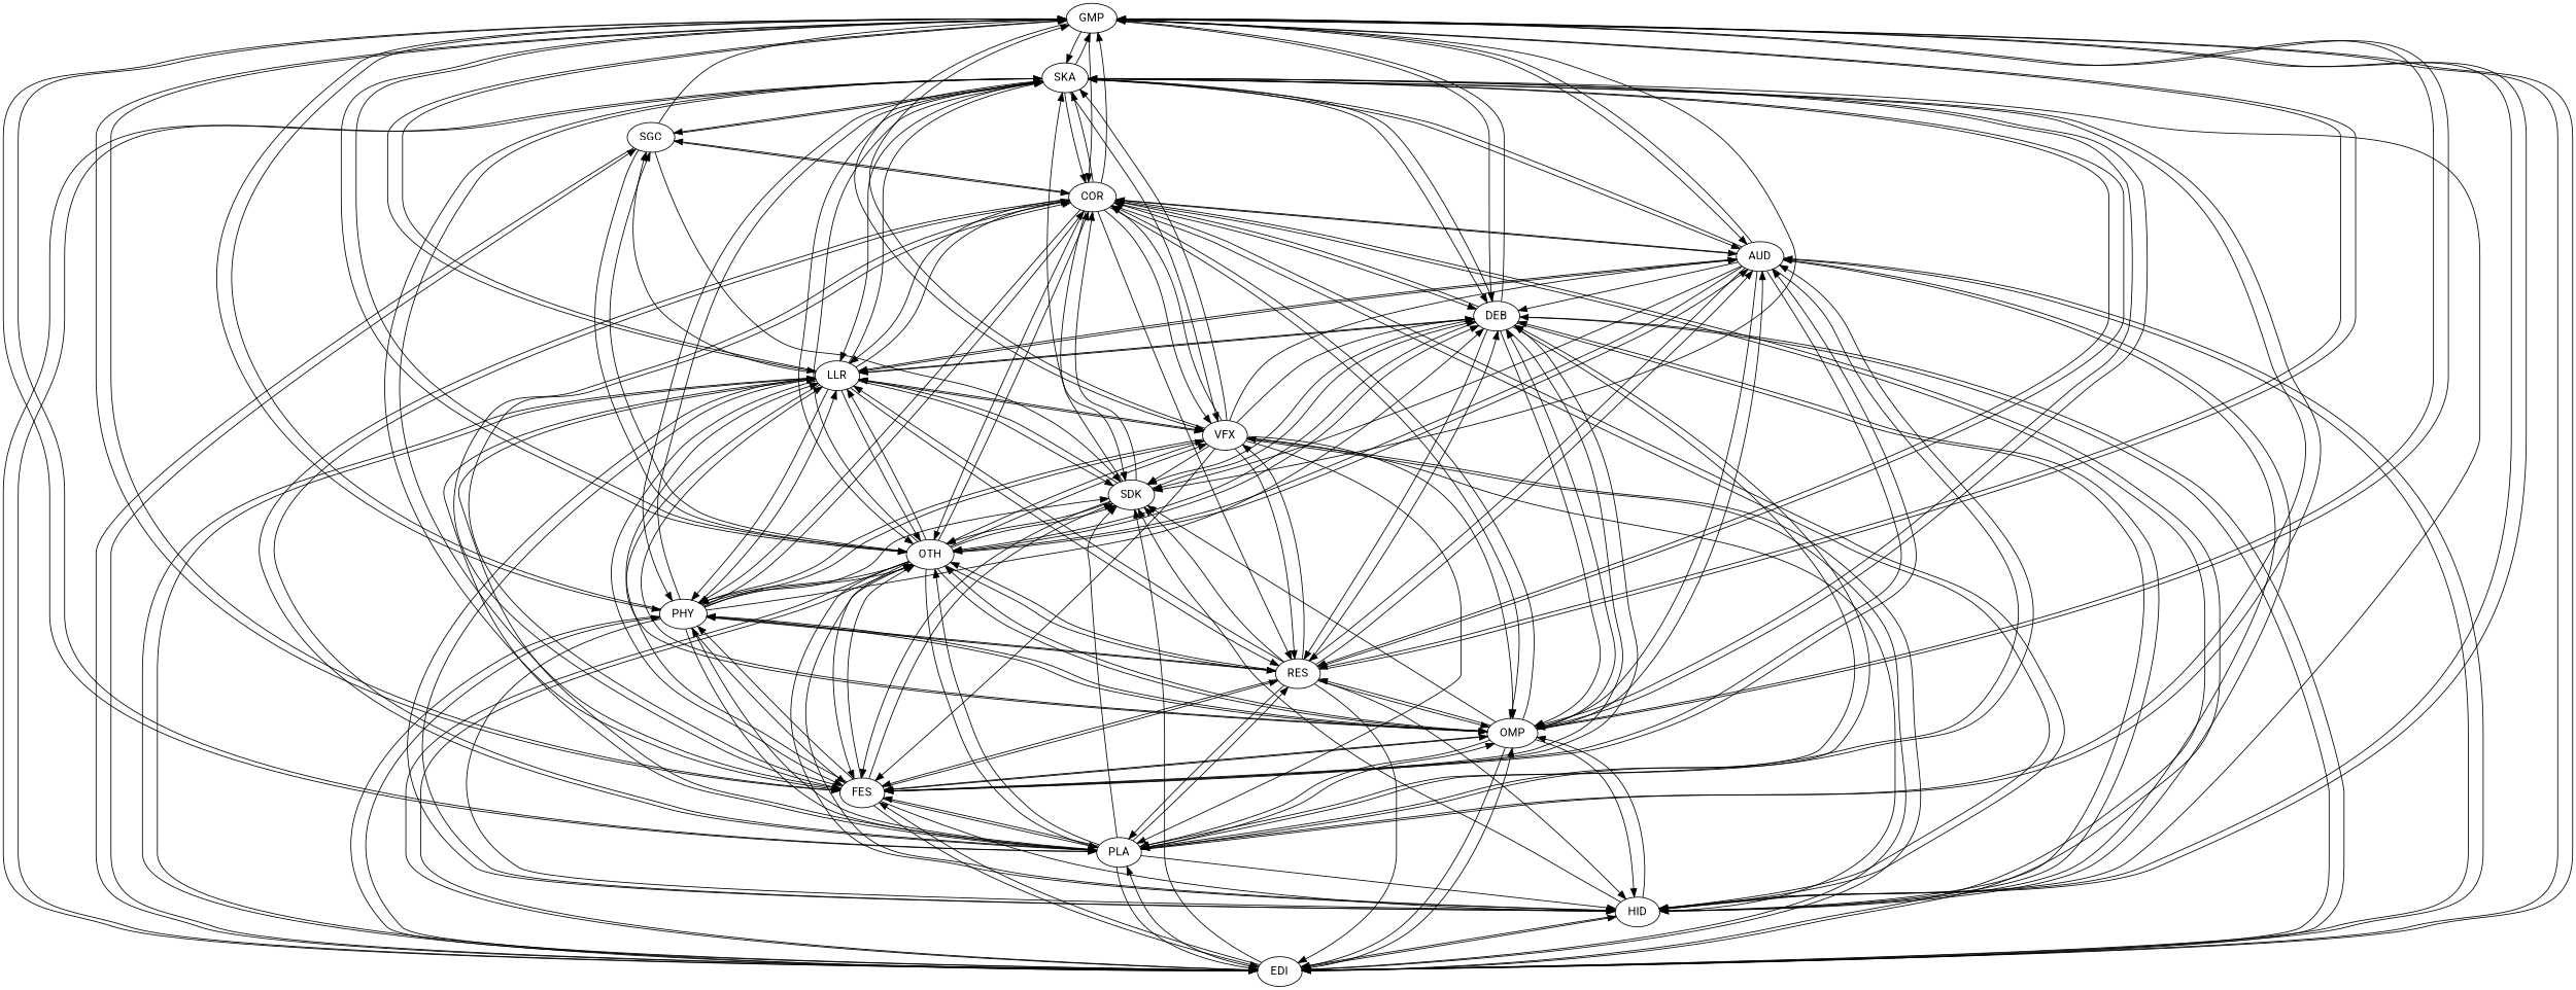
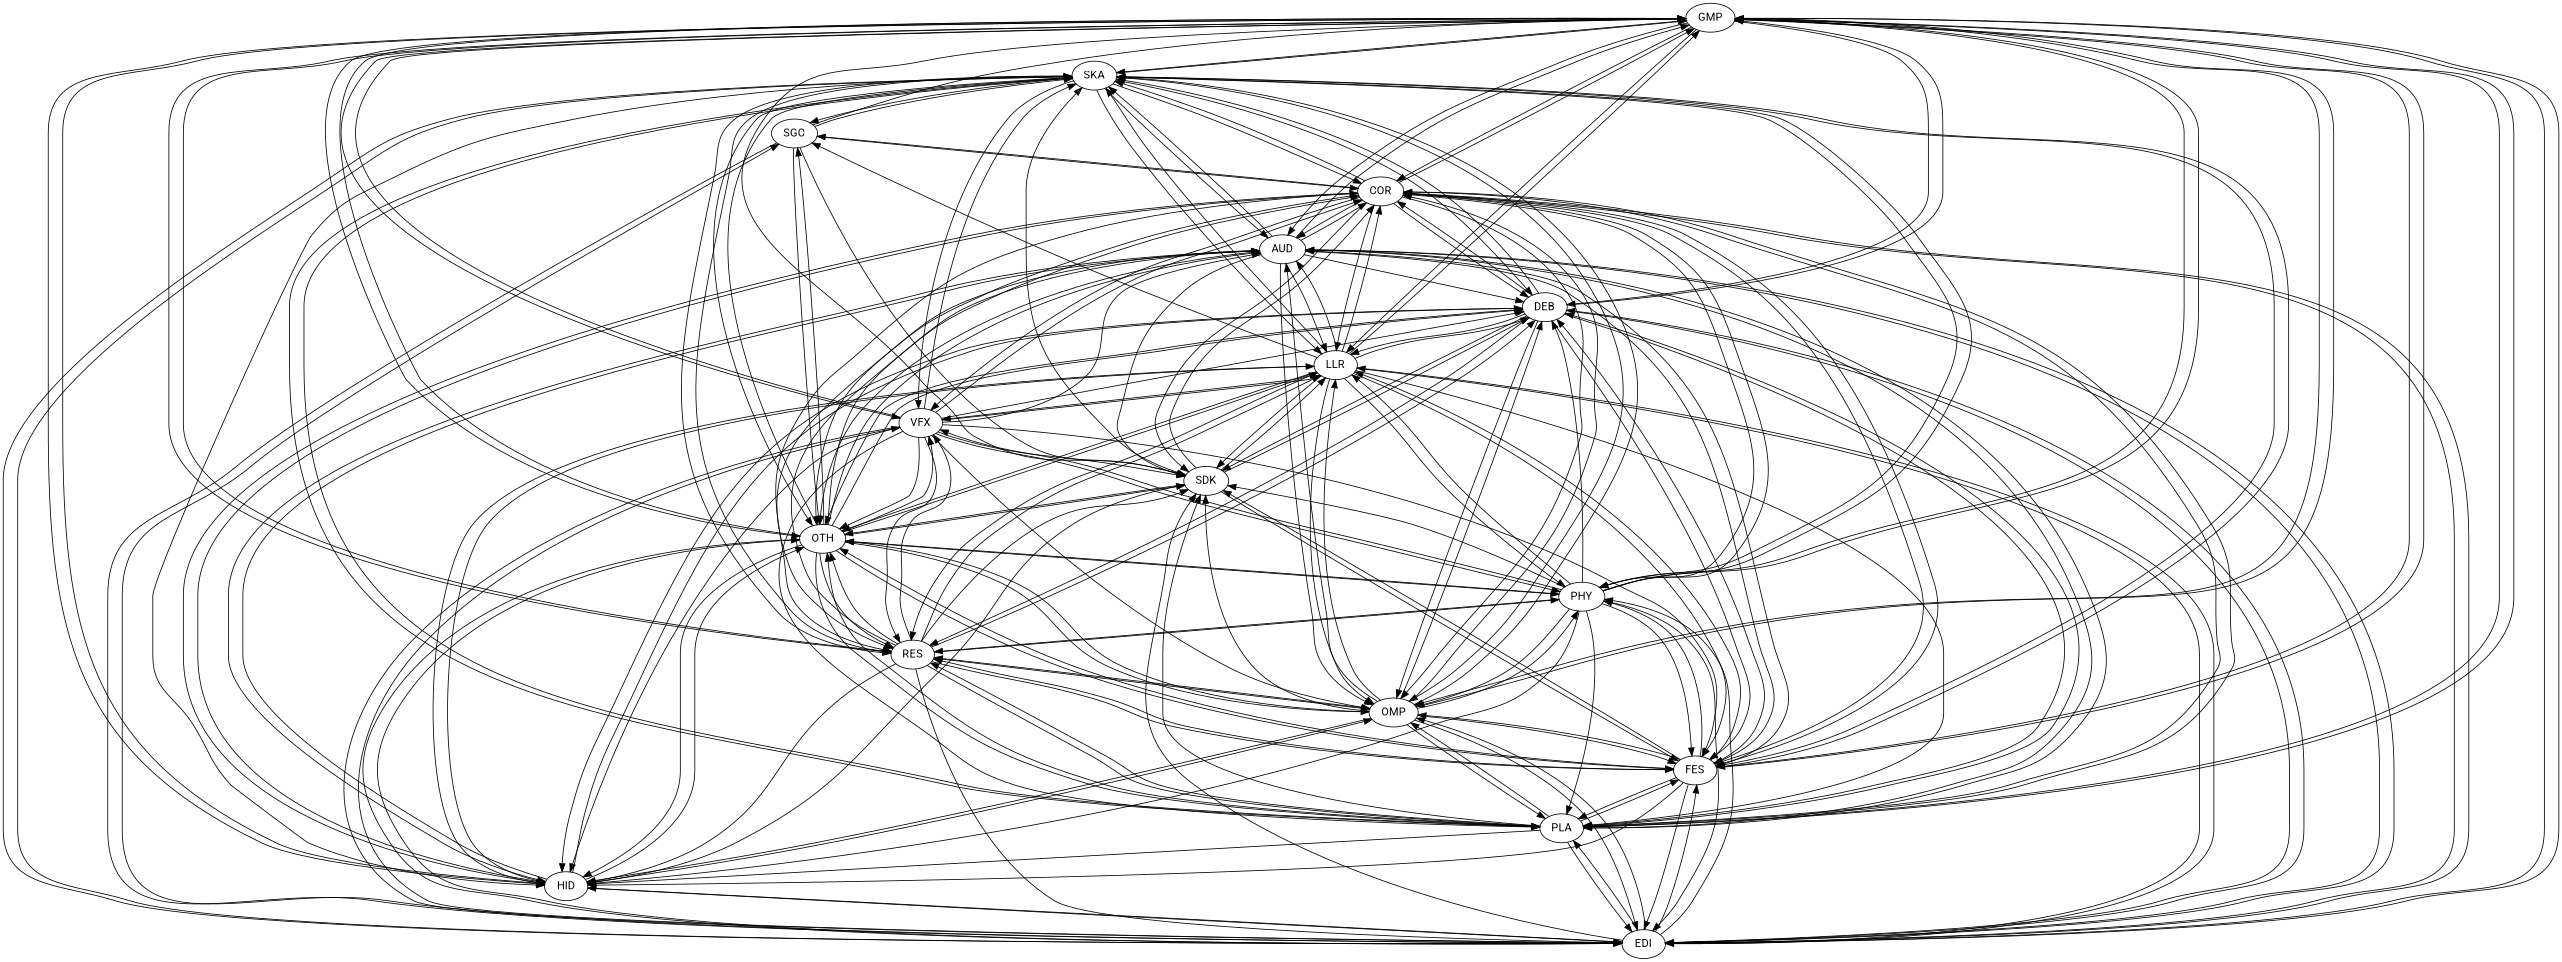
  digraph {
    fontname=Roboto
    node [fontname=Roboto]
    edge [fontname=Roboto]
    GMP
    SKA
    EDI
    HID
    PLA
    FES
    OMP
    RES
    OTH
    PHY
    SDK
    LLR
    VFX
    DEB
    COR
    AUD
    SGC
    GMP -> SKA
    GMP -> EDI
    GMP -> HID
    GMP -> PLA
    GMP -> FES
    GMP -> OMP
    GMP -> RES
    GMP -> OTH
    GMP -> PHY
    GMP -> SDK
    GMP -> LLR
    GMP -> VFX
    GMP -> DEB
    GMP -> COR
    GMP -> AUD
    SKA -> GMP
    SKA -> EDI
    SKA -> HID
    SKA -> PLA
    SKA -> FES
    SKA -> OMP
    SKA -> RES
    SKA -> OTH
    SKA -> PHY
    SKA -> LLR
    SKA -> VFX
    SKA -> DEB
    SKA -> COR
    SKA -> AUD
    SKA -> SGC
    EDI -> GMP
    EDI -> SKA
    EDI -> HID
    EDI -> PLA
    EDI -> FES
    EDI -> OMP
    EDI -> OTH
    EDI -> PHY
    EDI -> SDK
    EDI -> LLR
    EDI -> VFX
    EDI -> DEB
    EDI -> COR
    EDI -> AUD
    EDI -> SGC
    HID -> GMP
    HID -> EDI
    HID -> OMP
    HID -> OTH
    HID -> SDK
    HID -> LLR
    HID -> DEB
    HID -> COR
    HID -> AUD
    PLA -> GMP
    PLA -> SKA
    PLA -> EDI
    PLA -> HID
    PLA -> FES
    PLA -> OMP
    PLA -> RES
    PLA -> OTH
-   PLA -> PHY
    PLA -> SDK
-   PLA -> LLR
    PLA -> DEB
    PLA -> COR
    PLA -> AUD
    FES -> GMP
    FES -> SKA
    FES -> EDI
    FES -> HID
    FES -> PLA
    FES -> OMP
    FES -> RES
    FES -> OTH
    FES -> PHY
    FES -> SDK
    FES -> LLR
    FES -> DEB
    FES -> COR
    FES -> AUD
    OMP -> GMP
    OMP -> SKA
    OMP -> EDI
    OMP -> HID
    OMP -> PLA
    OMP -> FES
    OMP -> RES
    OMP -> OTH
    OMP -> PHY
    OMP -> SDK
    OMP -> LLR
    OMP -> DEB
    OMP -> COR
    OMP -> AUD
    RES -> GMP
    RES -> SKA
    RES -> EDI
    RES -> HID
    RES -> PLA
    RES -> FES
    RES -> OMP
    RES -> OTH
    RES -> PHY
    RES -> SDK
    RES -> LLR
    RES -> VFX
    RES -> DEB
    RES -> AUD
    OTH -> GMP
    OTH -> SKA
    OTH -> EDI
    OTH -> HID
    OTH -> PLA
    OTH -> FES
    OTH -> OMP
    OTH -> RES
    OTH -> PHY
    OTH -> SDK
    OTH -> LLR
    OTH -> VFX
    OTH -> DEB
    OTH -> COR
    OTH -> AUD
    OTH -> SGC
    PHY -> GMP
    PHY -> SKA
    PHY -> EDI
    PHY -> HID
    PHY -> PLA
    PHY -> FES
    PHY -> OMP
    PHY -> RES
    PHY -> OTH
    PHY -> SDK
    PHY -> LLR
    PHY -> VFX
    PHY -> DEB
    PHY -> COR
    SDK -> SKA
    SDK -> FES
    SDK -> OTH
    SDK -> LLR
    SDK -> DEB
    SDK -> COR
    LLR -> GMP
    LLR -> SKA
    LLR -> EDI
    LLR -> HID
    LLR -> PLA
    LLR -> FES
    LLR -> OMP
    LLR -> RES
    LLR -> OTH
    LLR -> PHY
    LLR -> SDK
    LLR -> VFX
    LLR -> DEB
    LLR -> COR
    LLR -> AUD
    LLR -> SGC
    VFX -> GMP
    VFX -> SKA
    VFX -> EDI
    VFX -> HID
    VFX -> PLA
    VFX -> FES
    VFX -> OMP
    VFX -> RES
    VFX -> OTH
    VFX -> PHY
    VFX -> SDK
    VFX -> LLR
    VFX -> DEB
    VFX -> COR
    VFX -> AUD
    DEB -> GMP
    DEB -> SKA
    DEB -> EDI
    DEB -> HID
    DEB -> PLA
    DEB -> FES
    DEB -> OMP
    DEB -> RES
    DEB -> OTH
    DEB -> SDK
    DEB -> LLR
    DEB -> COR
    COR -> GMP
    COR -> SKA
    COR -> EDI
    COR -> HID
    COR -> PLA
    COR -> FES
    COR -> OMP
    COR -> RES
    COR -> OTH
    COR -> PHY
    COR -> SDK
    COR -> LLR
    COR -> VFX
    COR -> DEB
    COR -> AUD
    COR -> SGC
    AUD -> GMP
    AUD -> SKA
    AUD -> EDI
    AUD -> HID
    AUD -> PLA
    AUD -> FES
    AUD -> OMP
    AUD -> RES
    AUD -> OTH
    AUD -> SDK
    AUD -> LLR
    AUD -> DEB
    AUD -> COR
    SGC -> GMP
    SGC -> SKA
    SGC -> EDI
    SGC -> OTH
    SGC -> SDK
    SGC -> COR
  }
